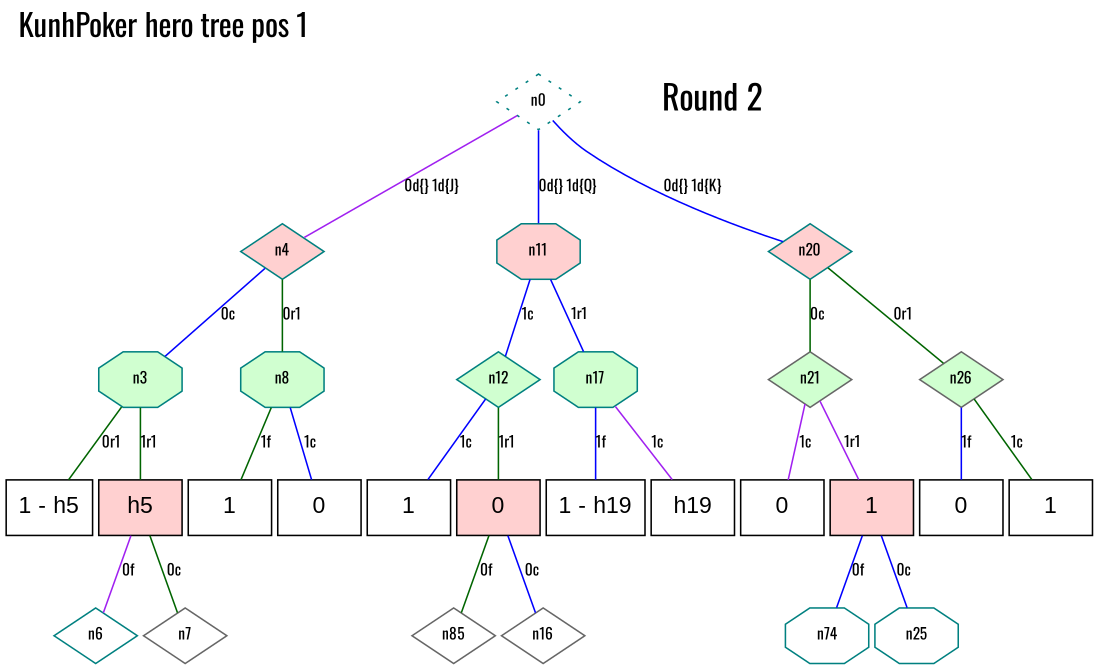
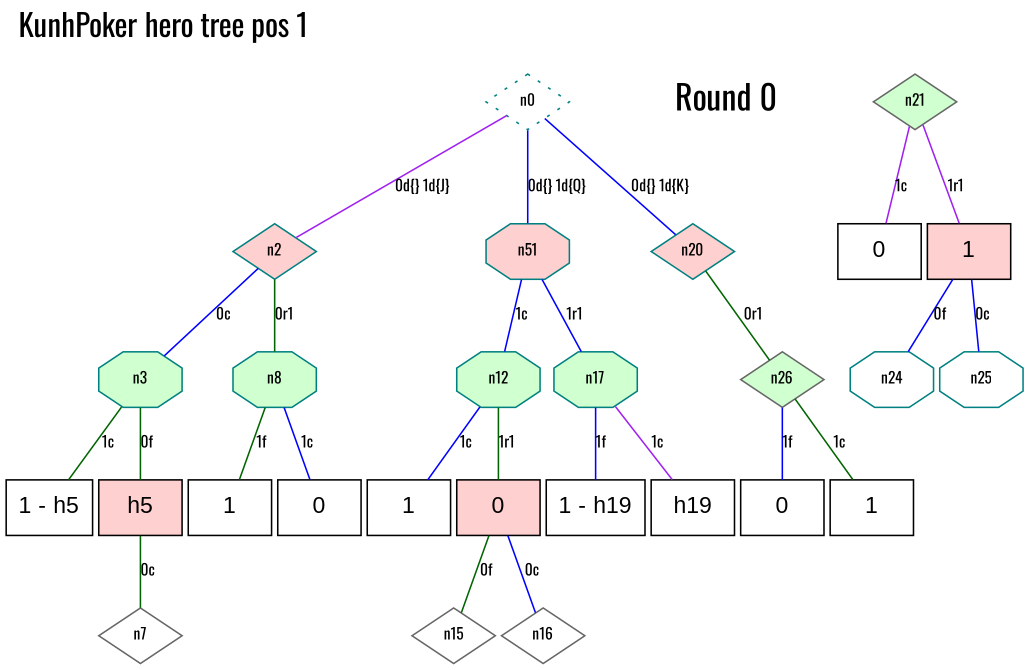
  digraph {
    fontname=Oswald
    fontsize=20
    label="KunhPoker hero tree pos 1"
    labeljust=l
    labelloc=t
    nodesep=0.05
    node [fillcolor="#FFFFFF" fontname=Oswald fontsize=10 shape=box style=filled]
    edge [arrowhead=none color=blue fontname=Oswald fontsize=10]
    n0 [color=teal shape=diamond style="filled, dotted"]
-   round0 [color=teal fontsize=22 label="Round 2" peripheries=0 shape=diamond style=bold fillcolor=""]
-   n2 [color=teal fillcolor="#FFD0D0" shape=diamond label=n4]
-   n11 [color=teal fillcolor="#FFD0D0" shape=octagon]
+   round0 [color=teal fontsize=22 label="Round 0" peripheries=0 shape=diamond style=bold fillcolor=""]
+   n2 [color=teal fillcolor="#FFD0D0" shape=diamond]
+   n11 [color=teal fillcolor="#FFD0D0" shape=octagon label=n51]
    n20 [color=teal fillcolor="#FFD0D0" shape=diamond]
    n4 [label=<<FONT FACE = "ARIAL" POINT-SIZE="15">1 - h5</FONT>>]
    n3 [color=teal fillcolor="#D0FFD0" shape=octagon]
    n5 [fillcolor="#FFD0D0" label=<<FONT FACE = "ARIAL" POINT-SIZE="15">h5</FONT>>]
-   n6 [color=teal shape=diamond]
    n7 [color=gray40 shape=diamond]
    n8 [color=teal fillcolor="#D0FFD0" shape=octagon]
    n9 [label=<<FONT FACE = "ARIAL" POINT-SIZE="15">1</FONT>>]
    n10 [label=<<FONT FACE = "ARIAL" POINT-SIZE="15">0</FONT>>]
-   n12 [color=teal fillcolor="#D0FFD0" shape=diamond]
+   n12 [color=teal fillcolor="#D0FFD0" shape=octagon]
    n17 [color=teal fillcolor="#D0FFD0" shape=octagon]
    n21 [color=gray40 fillcolor="#D0FFD0" shape=diamond]
    n26 [color=gray40 fillcolor="#D0FFD0" shape=diamond]
    n13 [label=<<FONT FACE = "ARIAL" POINT-SIZE="15">1</FONT>>]
    n14 [fillcolor="#FFD0D0" label=<<FONT FACE = "ARIAL" POINT-SIZE="15">0</FONT>>]
-   n15 [color=gray40 shape=diamond label=n85]
+   n15 [color=gray40 shape=diamond]
    n16 [color=gray40 shape=diamond]
    n18 [label=<<FONT FACE = "ARIAL" POINT-SIZE="15">1 - h19</FONT>>]
    n19 [label=<<FONT FACE = "ARIAL" POINT-SIZE="15">h19</FONT>>]
    n22 [label=<<FONT FACE = "ARIAL" POINT-SIZE="15">0</FONT>>]
    n23 [fillcolor="#FFD0D0" label=<<FONT FACE = "ARIAL" POINT-SIZE="15">1</FONT>>]
-   n24 [color=teal shape=octagon label=n74]
+   n24 [color=teal shape=octagon]
    n25 [color=teal shape=octagon]
    n27 [label=<<FONT FACE = "ARIAL" POINT-SIZE="15">0</FONT>>]
    n28 [label=<<FONT FACE = "ARIAL" POINT-SIZE="15">1</FONT>>]
    subgraph sub_1 {
      rank=same
      n0
      round0
    }
    n0 -> n2 [color=purple label="0d{} 1d{J}"]
    n0 -> n11 [label="0d{} 1d{Q}"]
    n0 -> n20 [label="0d{} 1d{K}"]
    n2 -> n3 [label="0c"]
    n2 -> n8 [color=darkgreen label="0r1"]
    n11 -> n12 [label="1c"]
    n11 -> n17 [label="1r1"]
-   n20 -> n21 [color=darkgreen label="0c"]
    n20 -> n26 [color=darkgreen label="0r1"]
-   n3 -> n4 [color=darkgreen label="0r1"]
-   n3 -> n5 [color=darkgreen label="1r1"]
-   n5 -> n6 [color=purple label="0f"]
+   n3 -> n4 [color=darkgreen label="1c"]
+   n3 -> n5 [color=darkgreen label="0f"]
    n5 -> n7 [color=darkgreen label="0c"]
    n8 -> n9 [color=darkgreen label="1f"]
    n8 -> n10 [label="1c"]
    n12 -> n13 [label="1c"]
    n12 -> n14 [color=darkgreen label="1r1"]
    n17 -> n18 [label="1f"]
    n17 -> n19 [color=purple label="1c"]
    n21 -> n22 [color=purple label="1c"]
    n21 -> n23 [color=purple label="1r1"]
    n26 -> n27 [label="1f"]
    n26 -> n28 [color=darkgreen label="1c"]
    n14 -> n15 [color=darkgreen label="0f"]
    n14 -> n16 [label="0c"]
    n23 -> n24 [label="0f"]
    n23 -> n25 [label="0c"]
  }
